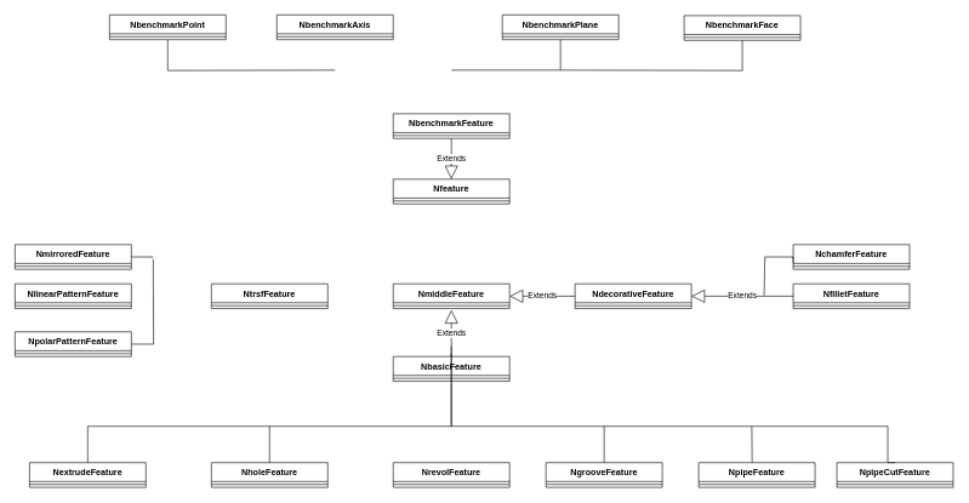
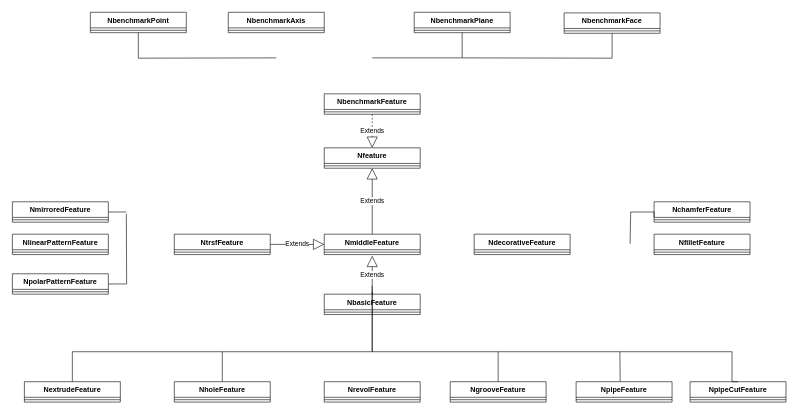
  <mxCell id="0" />
  <mxCell id="1" parent="0" />
  <mxCell id="2" value="Nfeature" style="swimlane;fontStyle=1;align=center;verticalAlign=top;childLayout=stackLayout;horizontal=1;startSize=26;horizontalStack=0;resizeParent=1;resizeParentMax=0;resizeLast=0;collapsible=1;marginBottom=0;whiteSpace=wrap;html=1;" parent="1" vertex="1"><mxGeometry x="540" y="246" width="160" height="34" as="geometry"><mxRectangle x="470" y="570" width="90" height="30" as="alternateBounds" /></mxGeometry></mxCell>
  <mxCell id="3" value="" style="line;strokeWidth=1;fillColor=none;align=left;verticalAlign=middle;spacingTop=-1;spacingLeft=3;spacingRight=3;rotatable=0;labelPosition=right;points=[];portConstraint=eastwest;strokeColor=inherit;" parent="2" vertex="1"><mxGeometry y="26" width="160" height="8" as="geometry" /></mxCell>
  <mxCell id="4" value="NdecorativeFeature" style="swimlane;fontStyle=1;align=center;verticalAlign=top;childLayout=stackLayout;horizontal=1;startSize=26;horizontalStack=0;resizeParent=1;resizeParentMax=0;resizeLast=0;collapsible=1;marginBottom=0;whiteSpace=wrap;html=1;" parent="1" vertex="1"><mxGeometry x="790" y="390" width="160" height="34" as="geometry"><mxRectangle x="470" y="570" width="90" height="30" as="alternateBounds" /></mxGeometry></mxCell>
  <mxCell id="5" value="" style="line;strokeWidth=1;fillColor=none;align=left;verticalAlign=middle;spacingTop=-1;spacingLeft=3;spacingRight=3;rotatable=0;labelPosition=right;points=[];portConstraint=eastwest;strokeColor=inherit;" parent="4" vertex="1"><mxGeometry y="26" width="160" height="8" as="geometry" /></mxCell>
  <mxCell id="6" value="NchamferFeature" style="swimlane;fontStyle=1;align=center;verticalAlign=top;childLayout=stackLayout;horizontal=1;startSize=26;horizontalStack=0;resizeParent=1;resizeParentMax=0;resizeLast=0;collapsible=1;marginBottom=0;whiteSpace=wrap;html=1;" parent="1" vertex="1"><mxGeometry x="1090" y="336" width="160" height="34" as="geometry"><mxRectangle x="470" y="570" width="90" height="30" as="alternateBounds" /></mxGeometry></mxCell>
  <mxCell id="7" value="" style="line;strokeWidth=1;fillColor=none;align=left;verticalAlign=middle;spacingTop=-1;spacingLeft=3;spacingRight=3;rotatable=0;labelPosition=right;points=[];portConstraint=eastwest;strokeColor=inherit;" parent="6" vertex="1"><mxGeometry y="26" width="160" height="8" as="geometry" /></mxCell>
  <mxCell id="8" value="NfilletFeature" style="swimlane;fontStyle=1;align=center;verticalAlign=top;childLayout=stackLayout;horizontal=1;startSize=26;horizontalStack=0;resizeParent=1;resizeParentMax=0;resizeLast=0;collapsible=1;marginBottom=0;whiteSpace=wrap;html=1;" parent="1" vertex="1"><mxGeometry x="1090" y="390" width="160" height="34" as="geometry"><mxRectangle x="470" y="570" width="90" height="30" as="alternateBounds" /></mxGeometry></mxCell>
  <mxCell id="9" value="" style="line;strokeWidth=1;fillColor=none;align=left;verticalAlign=middle;spacingTop=-1;spacingLeft=3;spacingRight=3;rotatable=0;labelPosition=right;points=[];portConstraint=eastwest;strokeColor=inherit;" parent="8" vertex="1"><mxGeometry y="26" width="160" height="8" as="geometry" /></mxCell>
  <mxCell id="10" value="NbenchmarkFeature" style="swimlane;fontStyle=1;align=center;verticalAlign=top;childLayout=stackLayout;horizontal=1;startSize=26;horizontalStack=0;resizeParent=1;resizeParentMax=0;resizeLast=0;collapsible=1;marginBottom=0;whiteSpace=wrap;html=1;" parent="1" vertex="1"><mxGeometry x="540" y="156" width="160" height="34" as="geometry"><mxRectangle x="470" y="570" width="90" height="30" as="alternateBounds" /></mxGeometry></mxCell>
  <mxCell id="11" value="" style="line;strokeWidth=1;fillColor=none;align=left;verticalAlign=middle;spacingTop=-1;spacingLeft=3;spacingRight=3;rotatable=0;labelPosition=right;points=[];portConstraint=eastwest;strokeColor=inherit;" parent="10" vertex="1"><mxGeometry y="26" width="160" height="8" as="geometry" /></mxCell>
  <mxCell id="12" value="NbenchmarkPoint" style="swimlane;fontStyle=1;align=center;verticalAlign=top;childLayout=stackLayout;horizontal=1;startSize=26;horizontalStack=0;resizeParent=1;resizeParentMax=0;resizeLast=0;collapsible=1;marginBottom=0;whiteSpace=wrap;html=1;" parent="1" vertex="1"><mxGeometry x="150" y="20" width="160" height="34" as="geometry"><mxRectangle x="470" y="570" width="90" height="30" as="alternateBounds" /></mxGeometry></mxCell>
  <mxCell id="13" value="" style="line;strokeWidth=1;fillColor=none;align=left;verticalAlign=middle;spacingTop=-1;spacingLeft=3;spacingRight=3;rotatable=0;labelPosition=right;points=[];portConstraint=eastwest;strokeColor=inherit;" parent="12" vertex="1"><mxGeometry y="26" width="160" height="8" as="geometry" /></mxCell>
  <mxCell id="14" value="NbasicFeature" style="swimlane;fontStyle=1;align=center;verticalAlign=top;childLayout=stackLayout;horizontal=1;startSize=26;horizontalStack=0;resizeParent=1;resizeParentMax=0;resizeLast=0;collapsible=1;marginBottom=0;whiteSpace=wrap;html=1;" parent="1" vertex="1"><mxGeometry x="540" y="490" width="160" height="34" as="geometry"><mxRectangle x="470" y="570" width="90" height="30" as="alternateBounds" /></mxGeometry></mxCell>
  <mxCell id="15" value="" style="line;strokeWidth=1;fillColor=none;align=left;verticalAlign=middle;spacingTop=-1;spacingLeft=3;spacingRight=3;rotatable=0;labelPosition=right;points=[];portConstraint=eastwest;strokeColor=inherit;" parent="14" vertex="1"><mxGeometry y="26" width="160" height="8" as="geometry" /></mxCell>
  <mxCell id="16" value="NbenchmarkAxis" style="swimlane;fontStyle=1;align=center;verticalAlign=top;childLayout=stackLayout;horizontal=1;startSize=26;horizontalStack=0;resizeParent=1;resizeParentMax=0;resizeLast=0;collapsible=1;marginBottom=0;whiteSpace=wrap;html=1;" parent="1" vertex="1"><mxGeometry x="380" y="20" width="160" height="34" as="geometry"><mxRectangle x="470" y="570" width="90" height="30" as="alternateBounds" /></mxGeometry></mxCell>
  <mxCell id="17" value="" style="line;strokeWidth=1;fillColor=none;align=left;verticalAlign=middle;spacingTop=-1;spacingLeft=3;spacingRight=3;rotatable=0;labelPosition=right;points=[];portConstraint=eastwest;strokeColor=inherit;" parent="16" vertex="1"><mxGeometry y="26" width="160" height="8" as="geometry" /></mxCell>
  <mxCell id="18" value="NbenchmarkPlane" style="swimlane;fontStyle=1;align=center;verticalAlign=top;childLayout=stackLayout;horizontal=1;startSize=26;horizontalStack=0;resizeParent=1;resizeParentMax=0;resizeLast=0;collapsible=1;marginBottom=0;whiteSpace=wrap;html=1;" parent="1" vertex="1"><mxGeometry x="690" y="20" width="160" height="34" as="geometry"><mxRectangle x="470" y="570" width="90" height="30" as="alternateBounds" /></mxGeometry></mxCell>
  <mxCell id="19" value="" style="line;strokeWidth=1;fillColor=none;align=left;verticalAlign=middle;spacingTop=-1;spacingLeft=3;spacingRight=3;rotatable=0;labelPosition=right;points=[];portConstraint=eastwest;strokeColor=inherit;" parent="18" vertex="1"><mxGeometry y="26" width="160" height="8" as="geometry" /></mxCell>
  <mxCell id="20" value="NbenchmarkFace" style="swimlane;fontStyle=1;align=center;verticalAlign=top;childLayout=stackLayout;horizontal=1;startSize=26;horizontalStack=0;resizeParent=1;resizeParentMax=0;resizeLast=0;collapsible=1;marginBottom=0;whiteSpace=wrap;html=1;" parent="1" vertex="1"><mxGeometry x="940" y="21" width="160" height="34" as="geometry"><mxRectangle x="470" y="570" width="90" height="30" as="alternateBounds" /></mxGeometry></mxCell>
  <mxCell id="21" value="" style="line;strokeWidth=1;fillColor=none;align=left;verticalAlign=middle;spacingTop=-1;spacingLeft=3;spacingRight=3;rotatable=0;labelPosition=right;points=[];portConstraint=eastwest;strokeColor=inherit;" parent="20" vertex="1"><mxGeometry y="26" width="160" height="8" as="geometry" /></mxCell>
  <mxCell id="22" value="NextrudeFeature" style="swimlane;fontStyle=1;align=center;verticalAlign=top;childLayout=stackLayout;horizontal=1;startSize=26;horizontalStack=0;resizeParent=1;resizeParentMax=0;resizeLast=0;collapsible=1;marginBottom=0;whiteSpace=wrap;html=1;" parent="1" vertex="1"><mxGeometry x="40" y="636" width="160" height="34" as="geometry"><mxRectangle x="470" y="570" width="90" height="30" as="alternateBounds" /></mxGeometry></mxCell>
  <mxCell id="23" value="" style="line;strokeWidth=1;fillColor=none;align=left;verticalAlign=middle;spacingTop=-1;spacingLeft=3;spacingRight=3;rotatable=0;labelPosition=right;points=[];portConstraint=eastwest;strokeColor=inherit;" parent="22" vertex="1"><mxGeometry y="26" width="160" height="8" as="geometry" /></mxCell>
  <mxCell id="24" value="NholeFeature" style="swimlane;fontStyle=1;align=center;verticalAlign=top;childLayout=stackLayout;horizontal=1;startSize=26;horizontalStack=0;resizeParent=1;resizeParentMax=0;resizeLast=0;collapsible=1;marginBottom=0;whiteSpace=wrap;html=1;" parent="1" vertex="1"><mxGeometry x="290" y="636" width="160" height="34" as="geometry"><mxRectangle x="470" y="570" width="90" height="30" as="alternateBounds" /></mxGeometry></mxCell>
  <mxCell id="25" value="" style="line;strokeWidth=1;fillColor=none;align=left;verticalAlign=middle;spacingTop=-1;spacingLeft=3;spacingRight=3;rotatable=0;labelPosition=right;points=[];portConstraint=eastwest;strokeColor=inherit;" parent="24" vertex="1"><mxGeometry y="26" width="160" height="8" as="geometry" /></mxCell>
  <mxCell id="26" value="NgrooveFeature" style="swimlane;fontStyle=1;align=center;verticalAlign=top;childLayout=stackLayout;horizontal=1;startSize=26;horizontalStack=0;resizeParent=1;resizeParentMax=0;resizeLast=0;collapsible=1;marginBottom=0;whiteSpace=wrap;html=1;" parent="1" vertex="1"><mxGeometry x="750" y="636" width="160" height="34" as="geometry"><mxRectangle x="470" y="570" width="90" height="30" as="alternateBounds" /></mxGeometry></mxCell>
  <mxCell id="27" value="" style="line;strokeWidth=1;fillColor=none;align=left;verticalAlign=middle;spacingTop=-1;spacingLeft=3;spacingRight=3;rotatable=0;labelPosition=right;points=[];portConstraint=eastwest;strokeColor=inherit;" parent="26" vertex="1"><mxGeometry y="26" width="160" height="8" as="geometry" /></mxCell>
  <mxCell id="28" value="NrevolFeature" style="swimlane;fontStyle=1;align=center;verticalAlign=top;childLayout=stackLayout;horizontal=1;startSize=26;horizontalStack=0;resizeParent=1;resizeParentMax=0;resizeLast=0;collapsible=1;marginBottom=0;whiteSpace=wrap;html=1;" parent="1" vertex="1"><mxGeometry x="540" y="636" width="160" height="34" as="geometry"><mxRectangle x="470" y="570" width="90" height="30" as="alternateBounds" /></mxGeometry></mxCell>
  <mxCell id="29" value="" style="line;strokeWidth=1;fillColor=none;align=left;verticalAlign=middle;spacingTop=-1;spacingLeft=3;spacingRight=3;rotatable=0;labelPosition=right;points=[];portConstraint=eastwest;strokeColor=inherit;" parent="28" vertex="1"><mxGeometry y="26" width="160" height="8" as="geometry" /></mxCell>
  <mxCell id="30" value="NpipeFeature" style="swimlane;fontStyle=1;align=center;verticalAlign=top;childLayout=stackLayout;horizontal=1;startSize=26;horizontalStack=0;resizeParent=1;resizeParentMax=0;resizeLast=0;collapsible=1;marginBottom=0;whiteSpace=wrap;html=1;" parent="1" vertex="1"><mxGeometry x="960" y="636" width="160" height="34" as="geometry"><mxRectangle x="470" y="570" width="90" height="30" as="alternateBounds" /></mxGeometry></mxCell>
  <mxCell id="31" value="" style="line;strokeWidth=1;fillColor=none;align=left;verticalAlign=middle;spacingTop=-1;spacingLeft=3;spacingRight=3;rotatable=0;labelPosition=right;points=[];portConstraint=eastwest;strokeColor=inherit;" parent="30" vertex="1"><mxGeometry y="26" width="160" height="8" as="geometry" /></mxCell>
  <mxCell id="32" value="NpipeCutFeature" style="swimlane;fontStyle=1;align=center;verticalAlign=top;childLayout=stackLayout;horizontal=1;startSize=26;horizontalStack=0;resizeParent=1;resizeParentMax=0;resizeLast=0;collapsible=1;marginBottom=0;whiteSpace=wrap;html=1;" parent="1" vertex="1"><mxGeometry x="1150" y="636" width="160" height="34" as="geometry"><mxRectangle x="470" y="570" width="90" height="30" as="alternateBounds" /></mxGeometry></mxCell>
  <mxCell id="33" value="" style="line;strokeWidth=1;fillColor=none;align=left;verticalAlign=middle;spacingTop=-1;spacingLeft=3;spacingRight=3;rotatable=0;labelPosition=right;points=[];portConstraint=eastwest;strokeColor=inherit;" parent="32" vertex="1"><mxGeometry y="26" width="160" height="8" as="geometry" /></mxCell>
  <mxCell id="34" value="NtrsfFeature" style="swimlane;fontStyle=1;align=center;verticalAlign=top;childLayout=stackLayout;horizontal=1;startSize=26;horizontalStack=0;resizeParent=1;resizeParentMax=0;resizeLast=0;collapsible=1;marginBottom=0;whiteSpace=wrap;html=1;" parent="1" vertex="1"><mxGeometry x="290" y="390" width="160" height="34" as="geometry"><mxRectangle x="470" y="570" width="90" height="30" as="alternateBounds" /></mxGeometry></mxCell>
  <mxCell id="35" value="" style="line;strokeWidth=1;fillColor=none;align=left;verticalAlign=middle;spacingTop=-1;spacingLeft=3;spacingRight=3;rotatable=0;labelPosition=right;points=[];portConstraint=eastwest;strokeColor=inherit;" parent="34" vertex="1"><mxGeometry y="26" width="160" height="8" as="geometry" /></mxCell>
  <mxCell id="36" value="NmirroredFeature" style="swimlane;fontStyle=1;align=center;verticalAlign=top;childLayout=stackLayout;horizontal=1;startSize=26;horizontalStack=0;resizeParent=1;resizeParentMax=0;resizeLast=0;collapsible=1;marginBottom=0;whiteSpace=wrap;html=1;" parent="1" vertex="1"><mxGeometry x="20" y="336" width="160" height="34" as="geometry"><mxRectangle x="470" y="570" width="90" height="30" as="alternateBounds" /></mxGeometry></mxCell>
  <mxCell id="37" value="" style="line;strokeWidth=1;fillColor=none;align=left;verticalAlign=middle;spacingTop=-1;spacingLeft=3;spacingRight=3;rotatable=0;labelPosition=right;points=[];portConstraint=eastwest;strokeColor=inherit;" parent="36" vertex="1"><mxGeometry y="26" width="160" height="8" as="geometry" /></mxCell>
  <mxCell id="38" value="NpolarPatternFeature" style="swimlane;fontStyle=1;align=center;verticalAlign=top;childLayout=stackLayout;horizontal=1;startSize=26;horizontalStack=0;resizeParent=1;resizeParentMax=0;resizeLast=0;collapsible=1;marginBottom=0;whiteSpace=wrap;html=1;" parent="1" vertex="1"><mxGeometry x="20" y="456" width="160" height="34" as="geometry"><mxRectangle x="470" y="570" width="90" height="30" as="alternateBounds" /></mxGeometry></mxCell>
  <mxCell id="39" value="" style="line;strokeWidth=1;fillColor=none;align=left;verticalAlign=middle;spacingTop=-1;spacingLeft=3;spacingRight=3;rotatable=0;labelPosition=right;points=[];portConstraint=eastwest;strokeColor=inherit;" parent="38" vertex="1"><mxGeometry y="26" width="160" height="8" as="geometry" /></mxCell>
  <mxCell id="40" value="NlinearPatternFeature" style="swimlane;fontStyle=1;align=center;verticalAlign=top;childLayout=stackLayout;horizontal=1;startSize=26;horizontalStack=0;resizeParent=1;resizeParentMax=0;resizeLast=0;collapsible=1;marginBottom=0;whiteSpace=wrap;html=1;" parent="1" vertex="1"><mxGeometry x="20" y="390" width="160" height="34" as="geometry"><mxRectangle x="470" y="570" width="90" height="30" as="alternateBounds" /></mxGeometry></mxCell>
  <mxCell id="41" value="" style="line;strokeWidth=1;fillColor=none;align=left;verticalAlign=middle;spacingTop=-1;spacingLeft=3;spacingRight=3;rotatable=0;labelPosition=right;points=[];portConstraint=eastwest;strokeColor=inherit;" parent="40" vertex="1"><mxGeometry y="26" width="160" height="8" as="geometry" /></mxCell>
  <mxCell id="42" value="" style="endArrow=none;html=1;rounded=0;exitX=1;exitY=0.5;exitDx=0;exitDy=0;edgeStyle=orthogonalEdgeStyle;" parent="1" source="38" edge="1"><mxGeometry width="50" height="50" relative="1" as="geometry"><mxPoint x="250" y="406" as="sourcePoint" /><mxPoint x="210" y="356" as="targetPoint" /></mxGeometry></mxCell>
- <mxCell id="44" value="Extends" style="endArrow=block;endSize=16;endFill=0;html=1;rounded=0;exitX=0;exitY=0.5;exitDx=0;exitDy=0;entryX=1;entryY=0.5;entryDx=0;entryDy=0;" parent="1" source="4" target="51" edge="1"><mxGeometry width="160" relative="1" as="geometry"><mxPoint x="540" y="80" as="sourcePoint" /><mxPoint x="710" y="407" as="targetPoint" /></mxGeometry></mxCell>
+ <mxCell id="43" value="Extends" style="endArrow=block;endSize=16;endFill=0;html=1;rounded=0;exitX=1;exitY=0.5;exitDx=0;exitDy=0;entryX=0;entryY=0.5;entryDx=0;entryDy=0;" parent="1" source="34" target="51" edge="1"><mxGeometry width="160" relative="1" as="geometry"><mxPoint x="530" y="70" as="sourcePoint" /><mxPoint x="490" y="266" as="targetPoint" /></mxGeometry></mxCell>
  <mxCell id="45" value="Extends" style="endArrow=block;endSize=16;endFill=0;html=1;rounded=0;exitX=0.5;exitY=0;exitDx=0;exitDy=0;" parent="1" source="14" edge="1"><mxGeometry width="160" relative="1" as="geometry"><mxPoint x="560" y="100" as="sourcePoint" /><mxPoint x="620" y="426" as="targetPoint" /></mxGeometry></mxCell>
  <mxCell id="46" value="" style="endArrow=none;html=1;rounded=0;exitX=0.5;exitY=0;exitDx=0;exitDy=0;edgeStyle=orthogonalEdgeStyle;" parent="1" source="22" edge="1"><mxGeometry width="50" height="50" relative="1" as="geometry"><mxPoint x="190" y="373" as="sourcePoint" /><mxPoint x="620" y="486" as="targetPoint" /><Array as="points"><mxPoint x="120" y="586" /><mxPoint x="620" y="586" /></Array></mxGeometry></mxCell>
  <mxCell id="47" value="" style="endArrow=none;html=1;rounded=0;exitX=0.5;exitY=0;exitDx=0;exitDy=0;edgeStyle=orthogonalEdgeStyle;" parent="1" source="32" edge="1"><mxGeometry width="50" height="50" relative="1" as="geometry"><mxPoint x="200" y="383" as="sourcePoint" /><mxPoint x="620" y="476" as="targetPoint" /><Array as="points"><mxPoint x="1220" y="636" /><mxPoint x="1220" y="586" /><mxPoint x="620" y="586" /></Array></mxGeometry></mxCell>
  <mxCell id="48" value="" style="endArrow=none;html=1;rounded=0;exitX=0.5;exitY=0;exitDx=0;exitDy=0;" parent="1" source="24" edge="1"><mxGeometry width="50" height="50" relative="1" as="geometry"><mxPoint x="360" y="466" as="sourcePoint" /><mxPoint x="370" y="586" as="targetPoint" /></mxGeometry></mxCell>
  <mxCell id="49" value="" style="endArrow=none;html=1;rounded=0;exitX=0.5;exitY=0;exitDx=0;exitDy=0;" parent="1" source="26" edge="1"><mxGeometry width="50" height="50" relative="1" as="geometry"><mxPoint x="830" y="466" as="sourcePoint" /><mxPoint x="830" y="586" as="targetPoint" /></mxGeometry></mxCell>
  <mxCell id="50" value="" style="endArrow=none;html=1;rounded=0;exitX=0.459;exitY=-0.012;exitDx=0;exitDy=0;exitPerimeter=0;" parent="1" source="30" edge="1"><mxGeometry width="50" height="50" relative="1" as="geometry"><mxPoint x="940" y="476" as="sourcePoint" /><mxPoint x="1033" y="586" as="targetPoint" /></mxGeometry></mxCell>
  <mxCell id="51" value="NmiddleFeature" style="swimlane;fontStyle=1;align=center;verticalAlign=top;childLayout=stackLayout;horizontal=1;startSize=26;horizontalStack=0;resizeParent=1;resizeParentMax=0;resizeLast=0;collapsible=1;marginBottom=0;whiteSpace=wrap;html=1;" vertex="1" parent="1"><mxGeometry x="540" y="390" width="160" height="34" as="geometry"><mxRectangle x="470" y="570" width="90" height="30" as="alternateBounds" /></mxGeometry></mxCell>
  <mxCell id="52" value="" style="line;strokeWidth=1;fillColor=none;align=left;verticalAlign=middle;spacingTop=-1;spacingLeft=3;spacingRight=3;rotatable=0;labelPosition=right;points=[];portConstraint=eastwest;strokeColor=inherit;" vertex="1" parent="51"><mxGeometry y="26" width="160" height="8" as="geometry" /></mxCell>
  <mxCell id="53" value="" style="endArrow=none;html=1;rounded=0;exitX=1;exitY=0.5;exitDx=0;exitDy=0;" edge="1" parent="1" source="36"><mxGeometry width="50" height="50" relative="1" as="geometry"><mxPoint x="140" y="286" as="sourcePoint" /><mxPoint x="210" y="353" as="targetPoint" /></mxGeometry></mxCell>
- <mxCell id="54" value="Extends" style="endArrow=block;endSize=16;endFill=0;html=1;rounded=0;exitX=0;exitY=0.5;exitDx=0;exitDy=0;entryX=1;entryY=0.5;entryDx=0;entryDy=0;" edge="1" parent="1" source="8" target="4"><mxGeometry width="160" relative="1" as="geometry"><mxPoint x="800" y="417" as="sourcePoint" /><mxPoint x="710" y="417" as="targetPoint" /></mxGeometry></mxCell>
  <mxCell id="55" value="" style="endArrow=none;html=1;rounded=0;exitX=0;exitY=0.75;exitDx=0;exitDy=0;edgeStyle=orthogonalEdgeStyle;" edge="1" parent="1" source="6"><mxGeometry width="50" height="50" relative="1" as="geometry"><mxPoint x="1060" y="346" as="sourcePoint" /><mxPoint x="1050" y="406" as="targetPoint" /><Array as="points"><mxPoint x="1090" y="353" /><mxPoint x="1051" y="353" /><mxPoint x="1051" y="406" /></Array></mxGeometry></mxCell>
- <mxCell id="56" value="Extends" style="endArrow=block;endSize=16;endFill=0;html=1;rounded=0;exitX=0.5;exitY=1;exitDx=0;exitDy=0;entryX=0.5;entryY=0;entryDx=0;entryDy=0;" edge="1" parent="1" source="10" target="2"><mxGeometry width="160" relative="1" as="geometry"><mxPoint x="470" y="427" as="sourcePoint" /><mxPoint x="560" y="427" as="targetPoint" /></mxGeometry></mxCell>
+ <mxCell id="56" value="Extends" style="endArrow=block;endSize=16;endFill=0;html=1;rounded=0;exitX=0.5;exitY=1;exitDx=0;exitDy=0;entryX=0.5;entryY=0;entryDx=0;entryDy=0;dashed=1;" edge="1" parent="1" source="10" target="2"><mxGeometry width="160" relative="1" as="geometry"><mxPoint x="470" y="427" as="sourcePoint" /><mxPoint x="560" y="427" as="targetPoint" /></mxGeometry></mxCell>
+ <mxCell id="57" value="Extends" style="endArrow=block;endSize=16;endFill=0;html=1;rounded=0;entryX=0.5;entryY=1;entryDx=0;entryDy=0;" edge="1" parent="1" source="51" target="2"><mxGeometry width="160" relative="1" as="geometry"><mxPoint x="480" y="437" as="sourcePoint" /><mxPoint x="570" y="437" as="targetPoint" /></mxGeometry></mxCell>
  <mxCell id="58" value="" style="endArrow=none;html=1;rounded=0;edgeStyle=orthogonalEdgeStyle;entryX=0.5;entryY=1;entryDx=0;entryDy=0;" edge="1" parent="1" target="18"><mxGeometry width="50" height="50" relative="1" as="geometry"><mxPoint x="620" y="96" as="sourcePoint" /><mxPoint x="800" y="106" as="targetPoint" /><Array as="points"><mxPoint x="770" y="96" /></Array></mxGeometry></mxCell>
  <mxCell id="59" value="" style="endArrow=none;html=1;rounded=0;edgeStyle=orthogonalEdgeStyle;entryX=0.5;entryY=1;entryDx=0;entryDy=0;" edge="1" parent="1" target="20"><mxGeometry width="50" height="50" relative="1" as="geometry"><mxPoint x="770" y="96" as="sourcePoint" /><mxPoint x="960" y="116" as="targetPoint" /></mxGeometry></mxCell>
  <mxCell id="60" value="" style="endArrow=none;html=1;rounded=0;edgeStyle=orthogonalEdgeStyle;entryX=0.5;entryY=1;entryDx=0;entryDy=0;" edge="1" parent="1" target="12"><mxGeometry width="50" height="50" relative="1" as="geometry"><mxPoint x="460" y="96" as="sourcePoint" /><mxPoint x="320" y="216" as="targetPoint" /></mxGeometry></mxCell>
